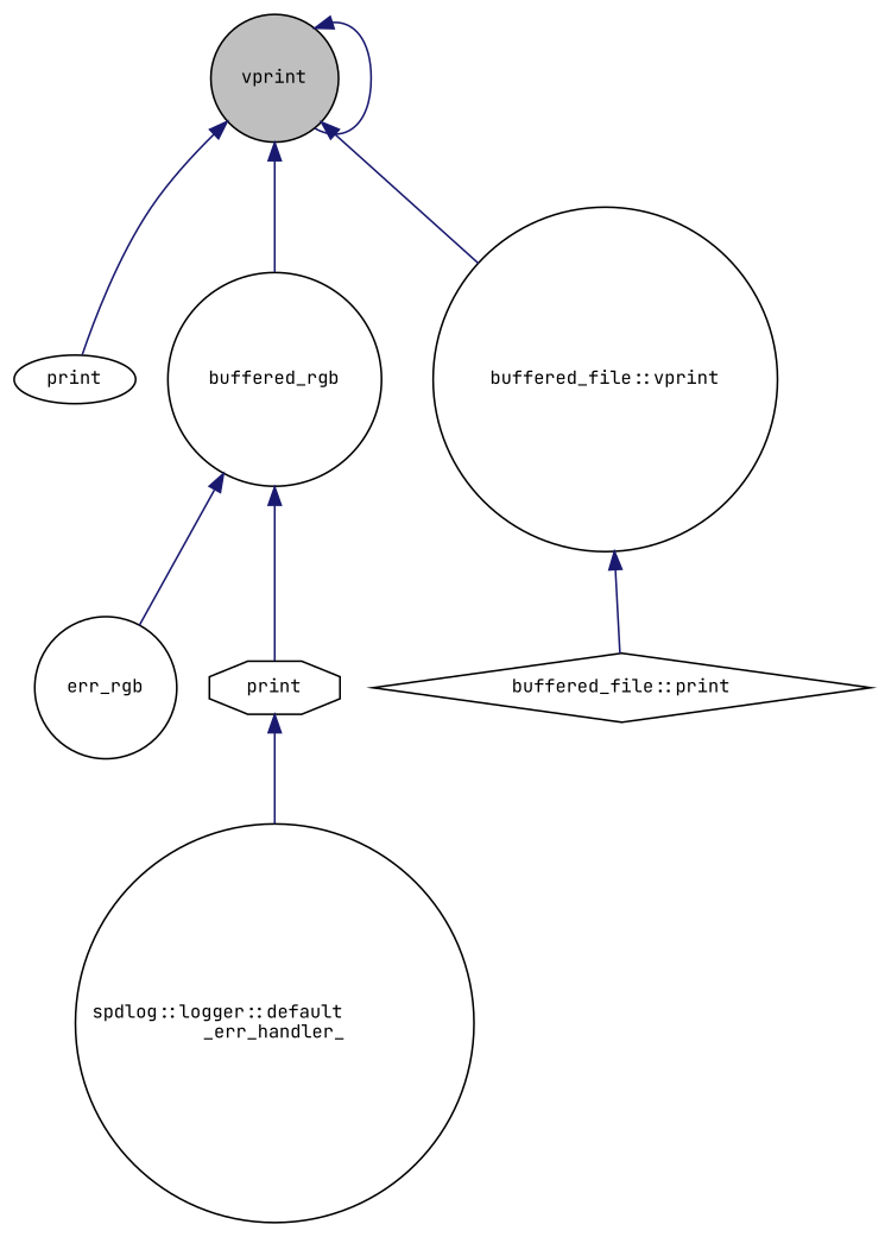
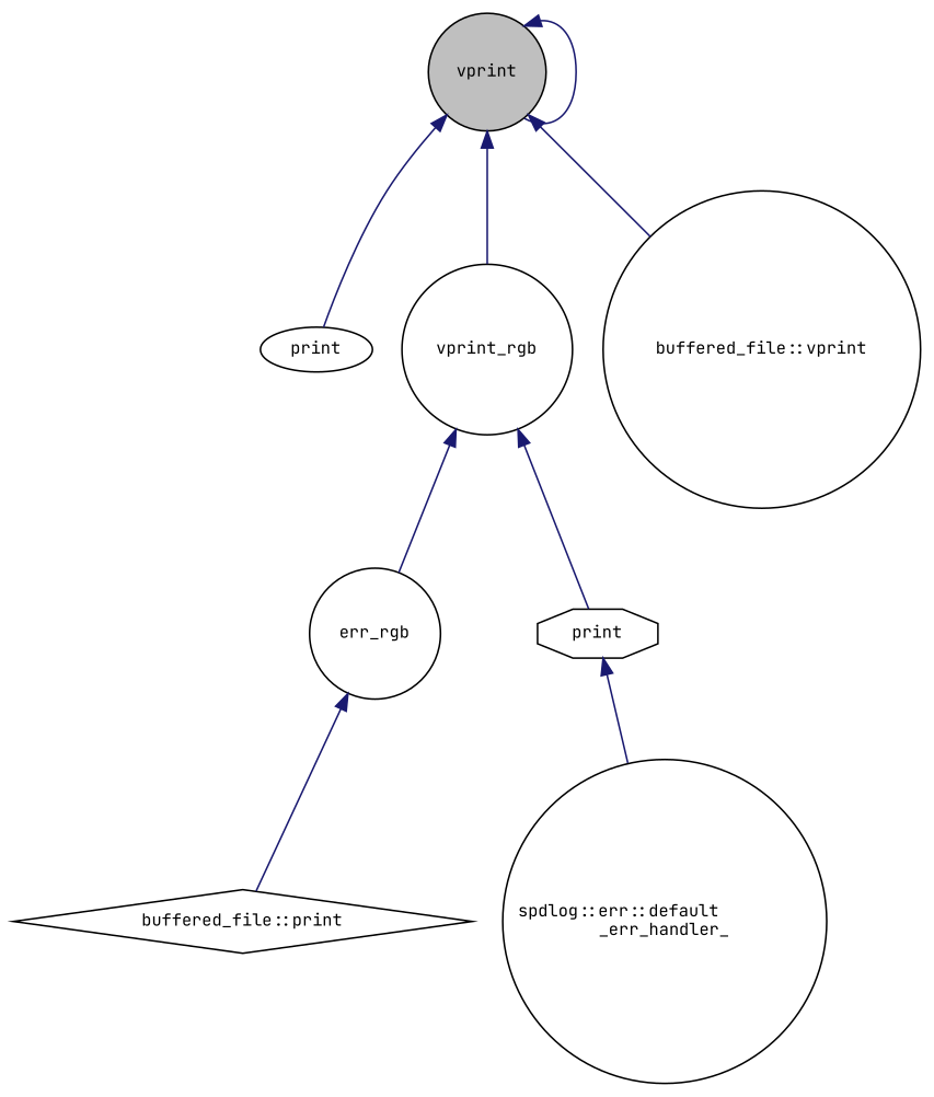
  digraph {
    fontname="JetBrains Mono"
    rankdir=TB
    node [color=black fillcolor=white fontname="JetBrains Mono" fontsize=10 shape=circle style=filled]
    edge [color=midnightblue dir=back fontname="JetBrains Mono" fontsize=10 labelfontname=Helvetica labelfontsize=10 style=solid]
    n1 [fillcolor=grey75 fontcolor=black height=0.2 label=vprint width=0.4]
    n2 [height=0.2 label=print shape=ellipse width=0.4]
-   n3 [height=0.2 label=buffered_rgb width=0.4]
+   n3 [height=0.2 label=vprint_rgb width=0.4]
    n4 [height=0.2 label="buffered_file::vprint" width=0.4]
    n5 [height=0.2 label=err_rgb width=0.4]
    n6 [height=0.2 label=print shape=octagon width=0.4]
    n7 [height=0.2 label="buffered_file::print" shape=diamond width=0.4]
-   n8 [height=0.2 label="spdlog::logger::default\l_err_handler_" width=0.4]
+   n8 [height=0.2 label="spdlog::err::default\l_err_handler_" width=0.4]
    n1 -> n1
    n1 -> n2
    n1 -> n3
    n1 -> n4
    n3 -> n5
    n3 -> n6
-   n4 -> n7
+   n5 -> n7
    n6 -> n8
  }
